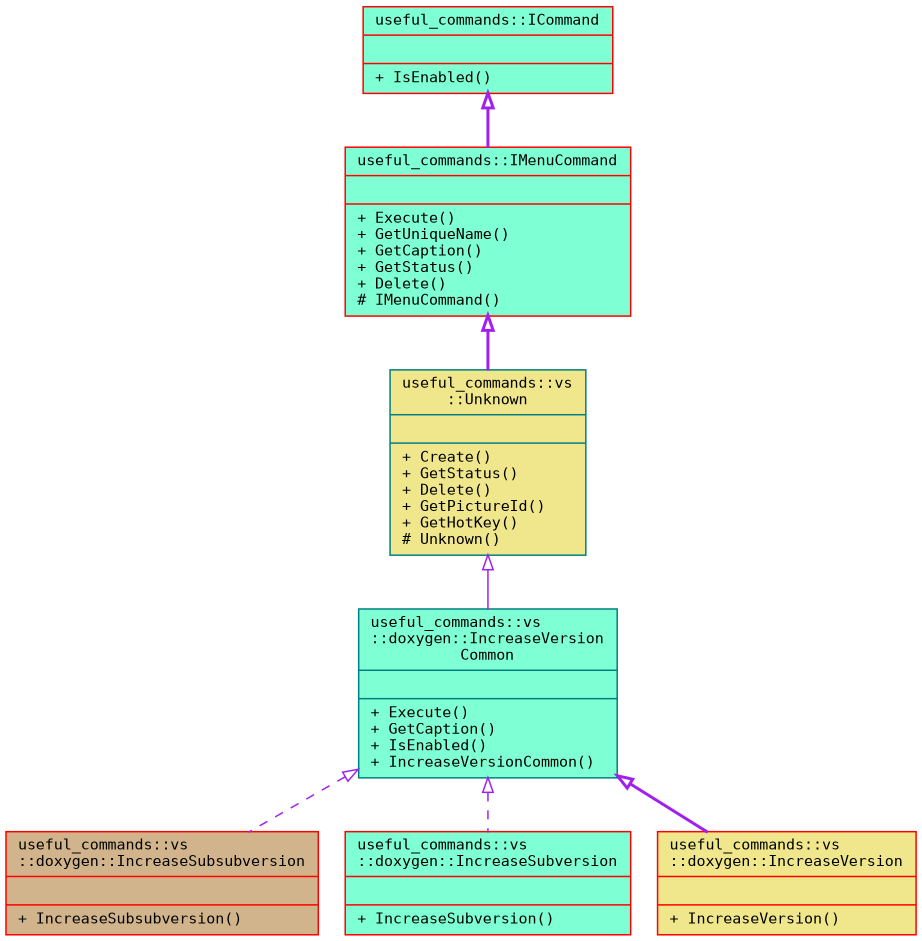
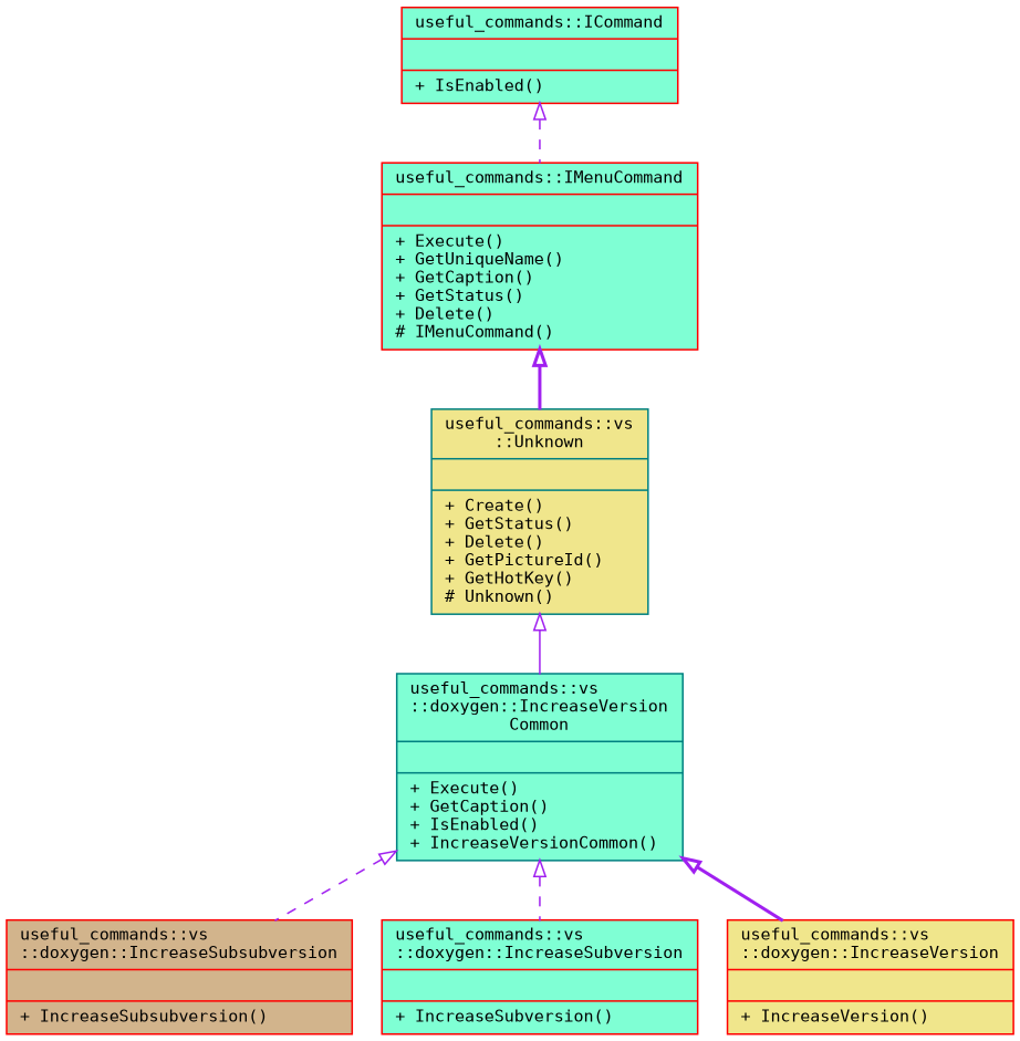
  digraph {
    fontname="DejaVu Sans Mono"
    node [color=red fillcolor=aquamarine fontname="DejaVu Sans Mono" fontsize=10 shape=record style=filled]
    edge [arrowtail=onormal color=purple dir=back fontname="DejaVu Sans Mono" fontsize=10 labelfontname=Verdana labelfontsize=10 style=dashed]
    n1 [color=teal fontcolor=black height=0.2 label="{useful_commands::vs\l::doxygen::IncreaseVersion\lCommon\n||+ Execute()\l+ GetCaption()\l+ IsEnabled()\l+ IncreaseVersionCommon()\l}" width=0.4]
    n2 [fillcolor=tan height=0.2 label="{useful_commands::vs\l::doxygen::IncreaseSubsubversion\n||+ IncreaseSubsubversion()\l}" width=0.4]
    n3 [height=0.2 label="{useful_commands::vs\l::doxygen::IncreaseSubversion\n||+ IncreaseSubversion()\l}" width=0.4]
    n4 [fillcolor=khaki height=0.2 label="{useful_commands::vs\l::doxygen::IncreaseVersion\n||+ IncreaseVersion()\l}" width=0.4]
    n5 [color=teal fillcolor=khaki height=0.2 label="{useful_commands::vs\l::Unknown\n||+ Create()\l+ GetStatus()\l+ Delete()\l+ GetPictureId()\l+ GetHotKey()\l# Unknown()\l}" width=0.4]
    n6 [height=0.2 label="{useful_commands::IMenuCommand\n||+ Execute()\l+ GetUniqueName()\l+ GetCaption()\l+ GetStatus()\l+ Delete()\l# IMenuCommand()\l}" width=0.4]
    n7 [height=0.2 label="{useful_commands::ICommand\n||+ IsEnabled()\l}" width=0.4]
    n1 -> n2
    n1 -> n3
    n1 -> n4 [style=bold]
    n5 -> n1 [style=solid]
    n6 -> n5 [style=bold]
-   n7 -> n6 [style=bold]
+   n7 -> n6
  }
